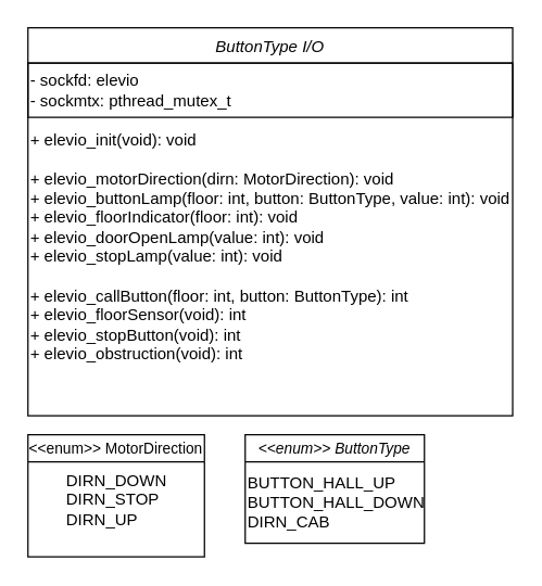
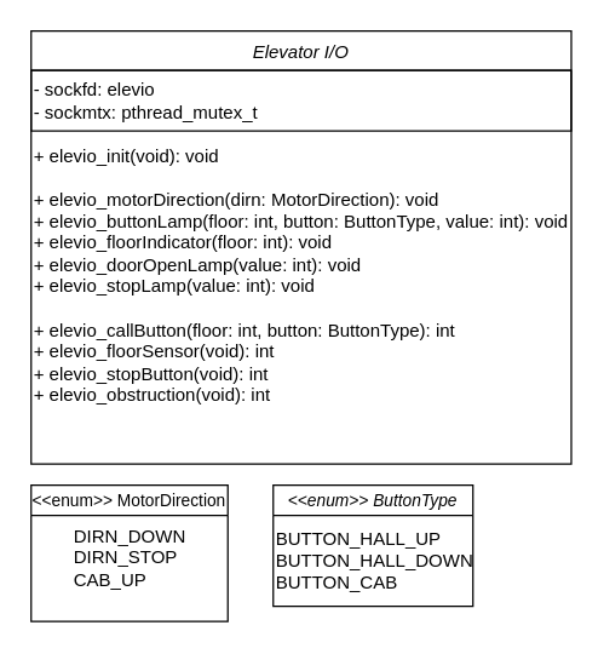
  <mxCell id="0" />
  <mxCell id="1" parent="0" />
- <mxCell id="2" value="ButtonType I/O " style="swimlane;fontStyle=2;align=center;verticalAlign=top;childLayout=stackLayout;horizontal=1;startSize=26;horizontalStack=0;resizeParent=1;resizeLast=0;collapsible=1;marginBottom=0;rounded=0;shadow=0;strokeWidth=1;" parent="1" vertex="1"><mxGeometry x="20" y="20" width="357" height="286" as="geometry"><mxRectangle x="230" y="140" width="160" height="26" as="alternateBounds" /></mxGeometry></mxCell>
+ <mxCell id="2" value="Elevator I/O " style="swimlane;fontStyle=2;align=center;verticalAlign=top;childLayout=stackLayout;horizontal=1;startSize=26;horizontalStack=0;resizeParent=1;resizeLast=0;collapsible=1;marginBottom=0;rounded=0;shadow=0;strokeWidth=1;" parent="1" vertex="1"><mxGeometry x="20" y="20" width="357" height="286" as="geometry"><mxRectangle x="230" y="140" width="160" height="26" as="alternateBounds" /></mxGeometry></mxCell>
  <mxCell id="3" value="&lt;div&gt;- sockfd: elevio&lt;/div&gt;&lt;div&gt;- sockmtx: pthread_mutex_t&lt;/div&gt;" style="text;html=1;align=left;verticalAlign=middle;resizable=0;points=[];autosize=1;strokeColor=default;fillColor=none;" vertex="1" parent="2"><mxGeometry y="26" width="357" height="40" as="geometry" /></mxCell>
  <mxCell id="4" value="&lt;div align=&quot;left&quot;&gt;+ elevio_init(void): void&lt;/div&gt;&lt;div align=&quot;left&quot;&gt;&lt;br&gt;&lt;/div&gt;&lt;div align=&quot;left&quot;&gt;+ elevio_motorDirection(dirn: MotorDirection): void&lt;/div&gt;&lt;div align=&quot;left&quot;&gt;+ elevio_buttonLamp(floor: int, button: ButtonType, value: int): void&lt;/div&gt;&lt;div align=&quot;left&quot;&gt;+ elevio_floorIndicator(floor: int): void&lt;/div&gt;&lt;div align=&quot;left&quot;&gt;+ elevio_doorOpenLamp(value: int): void&lt;/div&gt;&lt;div align=&quot;left&quot;&gt;+ elevio_stopLamp(value: int): void&lt;/div&gt;&lt;div align=&quot;left&quot;&gt;&lt;br&gt;&lt;/div&gt;&lt;div align=&quot;left&quot;&gt;+ elevio_callButton(floor: int, button: ButtonType): int&lt;/div&gt;&lt;div align=&quot;left&quot;&gt;+ elevio_floorSensor(void): int&lt;/div&gt;&lt;div align=&quot;left&quot;&gt;+ elevio_stopButton(void): int&lt;/div&gt;&lt;div align=&quot;left&quot;&gt;+ elevio_obstruction(void): int&lt;/div&gt;&lt;div align=&quot;left&quot;&gt;&lt;br&gt;&lt;/div&gt;&lt;div align=&quot;left&quot;&gt;&lt;br&gt;&lt;/div&gt;" style="text;html=1;align=left;verticalAlign=middle;resizable=0;points=[];autosize=1;strokeColor=none;fillColor=none;" vertex="1" parent="2"><mxGeometry y="66" width="357" height="220" as="geometry" /></mxCell>
  <mxCell id="5" value="&lt;&lt;enum&gt;&gt; MotorDirection" style="swimlane;fontStyle=0;align=center;verticalAlign=middle;childLayout=stackLayout;horizontal=1;startSize=20;horizontalStack=0;resizeParent=1;resizeLast=0;collapsible=1;marginBottom=0;rounded=0;shadow=0;strokeWidth=1;fontSize=11;" parent="1" vertex="1"><mxGeometry x="20" y="320" width="130" height="90" as="geometry"><mxRectangle x="340" y="380" width="170" height="26" as="alternateBounds" /></mxGeometry></mxCell>
- <mxCell id="6" value="&lt;div align=&quot;left&quot;&gt;DIRN_DOWN&lt;/div&gt;&lt;div align=&quot;left&quot;&gt;DIRN_STOP&lt;/div&gt;&lt;div align=&quot;left&quot;&gt;DIRN_UP&lt;/div&gt;&lt;div&gt;&lt;br&gt;&lt;/div&gt;" style="text;html=1;align=center;verticalAlign=middle;resizable=0;points=[];autosize=1;strokeColor=none;fillColor=none;" vertex="1" parent="5"><mxGeometry y="20" width="130" height="70" as="geometry" /></mxCell>
+ <mxCell id="6" value="&lt;div align=&quot;left&quot;&gt;DIRN_DOWN&lt;/div&gt;&lt;div align=&quot;left&quot;&gt;DIRN_STOP&lt;/div&gt;&lt;div align=&quot;left&quot;&gt;CAB_UP&lt;/div&gt;&lt;div&gt;&lt;br&gt;&lt;/div&gt;" style="text;html=1;align=center;verticalAlign=middle;resizable=0;points=[];autosize=1;strokeColor=none;fillColor=none;" vertex="1" parent="5"><mxGeometry y="20" width="130" height="70" as="geometry" /></mxCell>
  <mxCell id="7" value="&lt;&lt;enum&gt;&gt; ButtonType" style="swimlane;fontStyle=2;align=center;verticalAlign=middle;childLayout=stackLayout;horizontal=1;startSize=20;horizontalStack=0;resizeParent=1;resizeLast=0;collapsible=1;marginBottom=0;rounded=0;shadow=0;strokeWidth=1;fontSize=11;" parent="1" vertex="1"><mxGeometry x="180" y="320" width="132" height="80" as="geometry"><mxRectangle x="550" y="140" width="160" height="26" as="alternateBounds" /></mxGeometry></mxCell>
- <mxCell id="8" value="&lt;div align=&quot;left&quot;&gt;BUTTON_HALL_UP&lt;/div&gt;&lt;div align=&quot;left&quot;&gt;BUTTON_HALL_DOWN&lt;/div&gt;&lt;div align=&quot;left&quot;&gt;DIRN_CAB&lt;/div&gt;" style="text;html=1;align=left;verticalAlign=middle;resizable=0;points=[];autosize=1;strokeColor=none;fillColor=none;" vertex="1" parent="7"><mxGeometry y="20" width="132" height="60" as="geometry" /></mxCell>
+ <mxCell id="8" value="&lt;div align=&quot;left&quot;&gt;BUTTON_HALL_UP&lt;/div&gt;&lt;div align=&quot;left&quot;&gt;BUTTON_HALL_DOWN&lt;/div&gt;&lt;div align=&quot;left&quot;&gt;BUTTON_CAB&lt;/div&gt;" style="text;html=1;align=left;verticalAlign=middle;resizable=0;points=[];autosize=1;strokeColor=none;fillColor=none;" vertex="1" parent="7"><mxGeometry y="20" width="132" height="60" as="geometry" /></mxCell>
